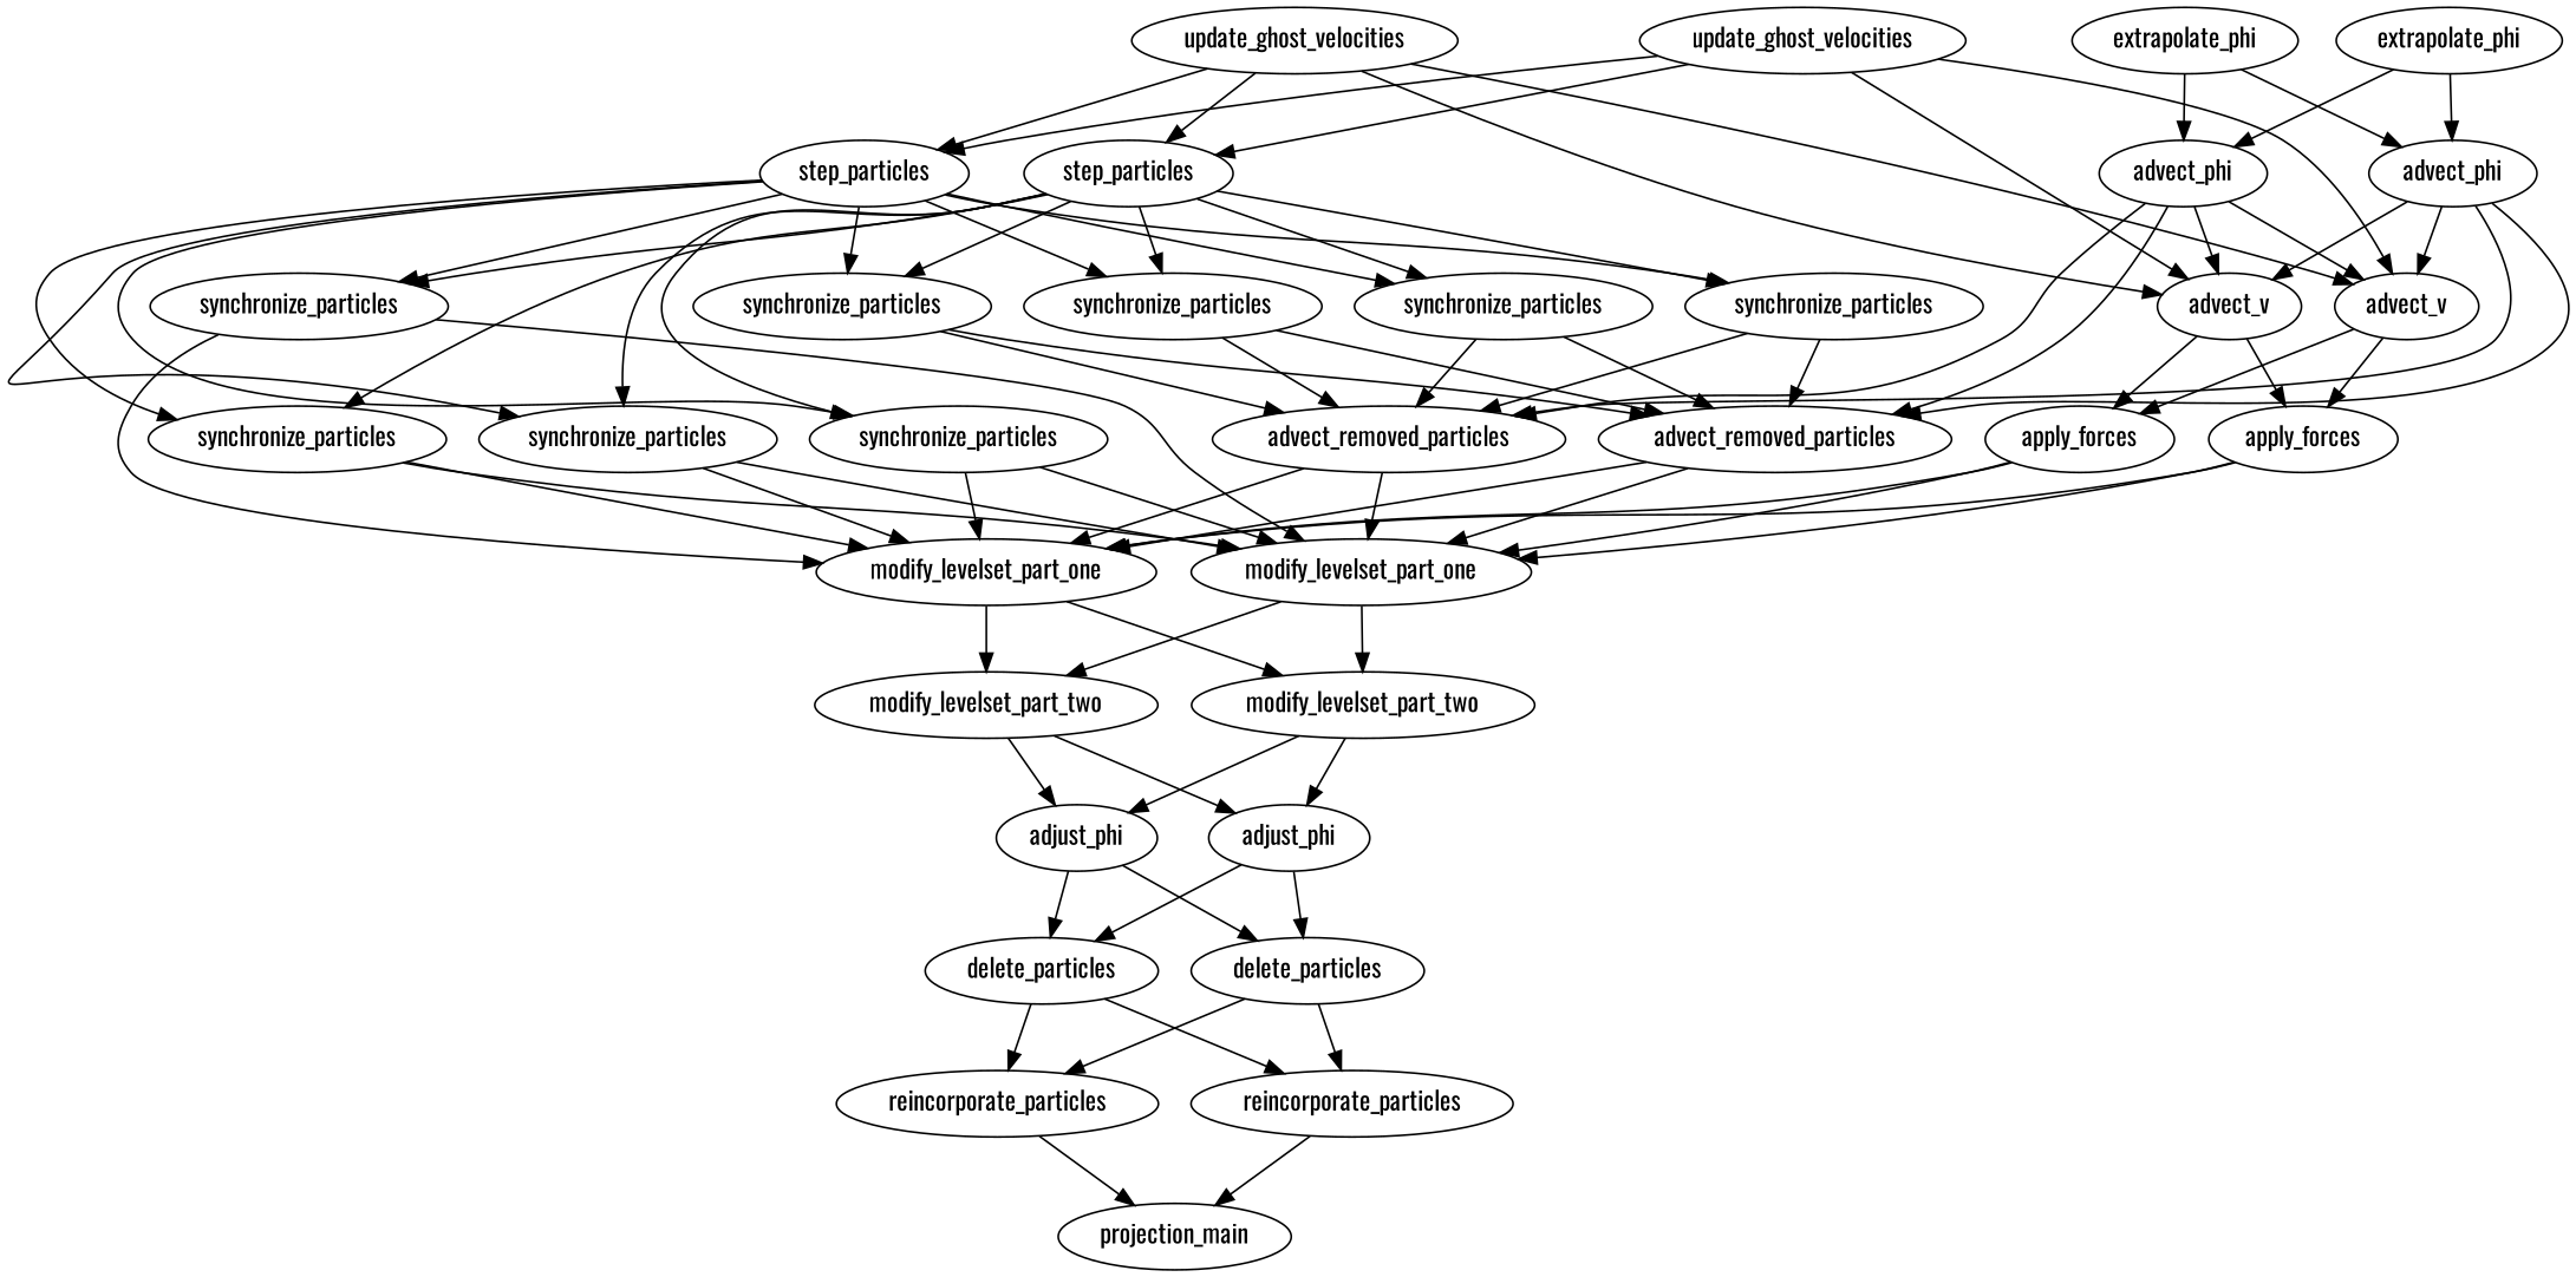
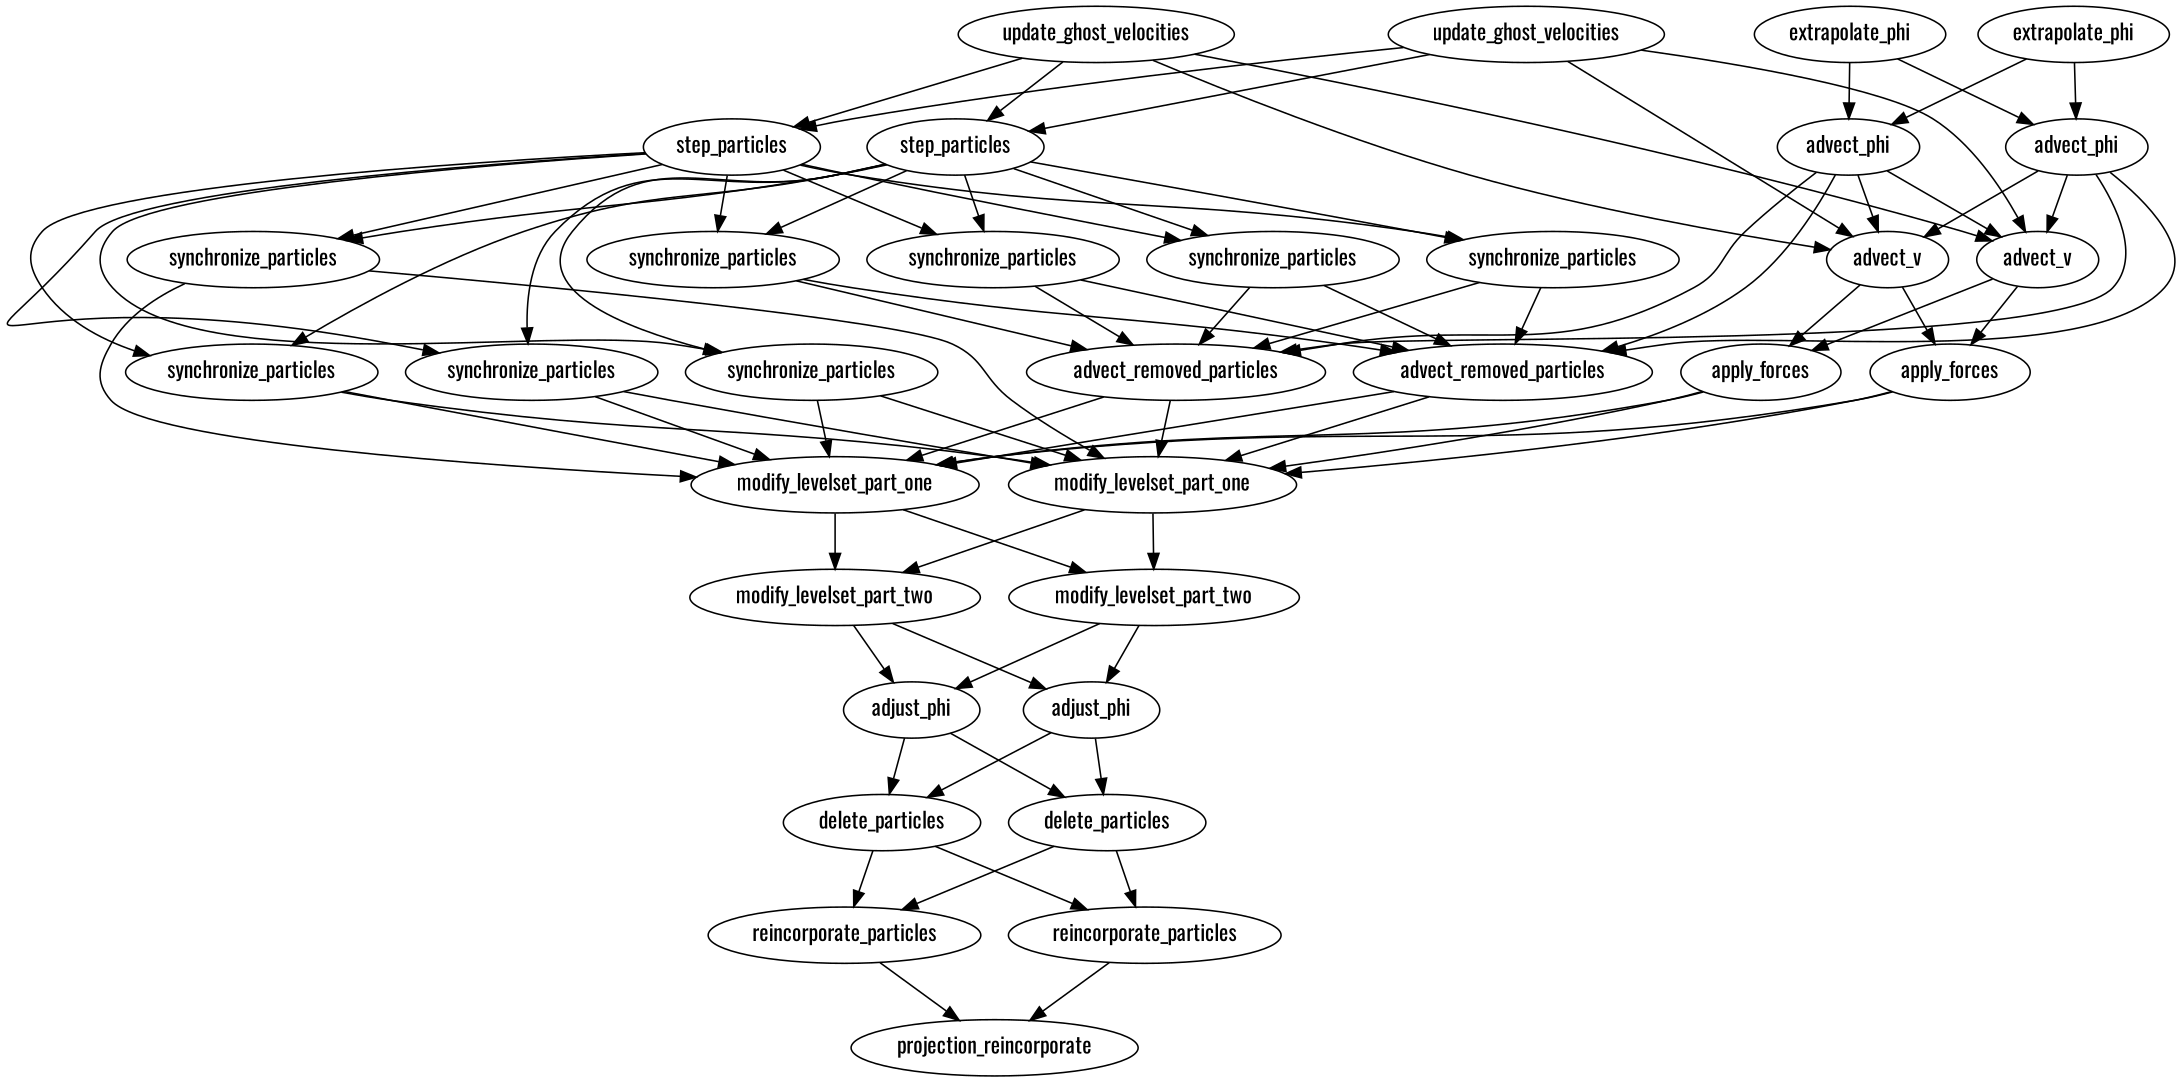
  digraph {
    fontname=Oswald
    node [fontname=Oswald]
    edge [fontname=Oswald]
    n1 [label=update_ghost_velocities]
    n2 [label=step_particles]
    n3 [label=step_particles]
    n4 [label=advect_v]
    n5 [label=advect_v]
    n6 [label=update_ghost_velocities]
    n7 [label=extrapolate_phi]
    n8 [label=advect_phi]
    n9 [label=advect_phi]
    n10 [label=extrapolate_phi]
    n11 [label=advect_removed_particles]
    n12 [label=advect_removed_particles]
    n13 [label=synchronize_particles]
    n14 [label=synchronize_particles]
    n15 [label=synchronize_particles]
    n16 [label=synchronize_particles]
    n17 [label=synchronize_particles]
    n18 [label=synchronize_particles]
    n19 [label=synchronize_particles]
    n20 [label=synchronize_particles]
    n21 [label=modify_levelset_part_one]
    n22 [label=modify_levelset_part_one]
    n23 [label=apply_forces]
    n24 [label=apply_forces]
    n25 [label=modify_levelset_part_two]
    n26 [label=modify_levelset_part_two]
    n27 [label=adjust_phi]
    n28 [label=adjust_phi]
    n29 [label=delete_particles]
    n30 [label=delete_particles]
    n31 [label=reincorporate_particles]
    n32 [label=reincorporate_particles]
-   n33 [label=projection_main]
+   n33 [label=projection_reincorporate]
    n1 -> n2
    n1 -> n3
    n1 -> n4
    n1 -> n5
    n2 -> n13
    n2 -> n14
    n2 -> n15
    n2 -> n16
    n2 -> n17
    n2 -> n18
    n2 -> n19
    n2 -> n20
    n3 -> n13
    n3 -> n14
    n3 -> n15
    n3 -> n16
    n3 -> n17
    n3 -> n18
    n3 -> n19
    n3 -> n20
    n4 -> n23
    n4 -> n24
    n5 -> n23
    n5 -> n24
    n6 -> n2
    n6 -> n3
    n6 -> n4
    n6 -> n5
    n7 -> n8
    n7 -> n9
    n8 -> n4
    n8 -> n5
    n8 -> n11
    n8 -> n12
    n9 -> n4
    n9 -> n5
    n9 -> n11
    n9 -> n12
    n10 -> n8
    n10 -> n9
    n11 -> n21
    n11 -> n22
    n12 -> n21
    n12 -> n22
    n13 -> n21
    n13 -> n22
    n14 -> n21
    n14 -> n22
    n15 -> n11
    n15 -> n12
    n16 -> n11
    n16 -> n12
    n17 -> n21
    n17 -> n22
    n18 -> n21
    n18 -> n22
    n19 -> n11
    n19 -> n12
    n20 -> n11
    n20 -> n12
    n21 -> n25
    n21 -> n26
    n22 -> n25
    n22 -> n26
    n23 -> n21
    n23 -> n22
    n24 -> n21
    n24 -> n22
    n25 -> n27
    n25 -> n28
    n26 -> n27
    n26 -> n28
    n27 -> n29
    n27 -> n30
    n28 -> n29
    n28 -> n30
    n29 -> n31
    n29 -> n32
    n30 -> n31
    n30 -> n32
    n31 -> n33
    n32 -> n33
  }
